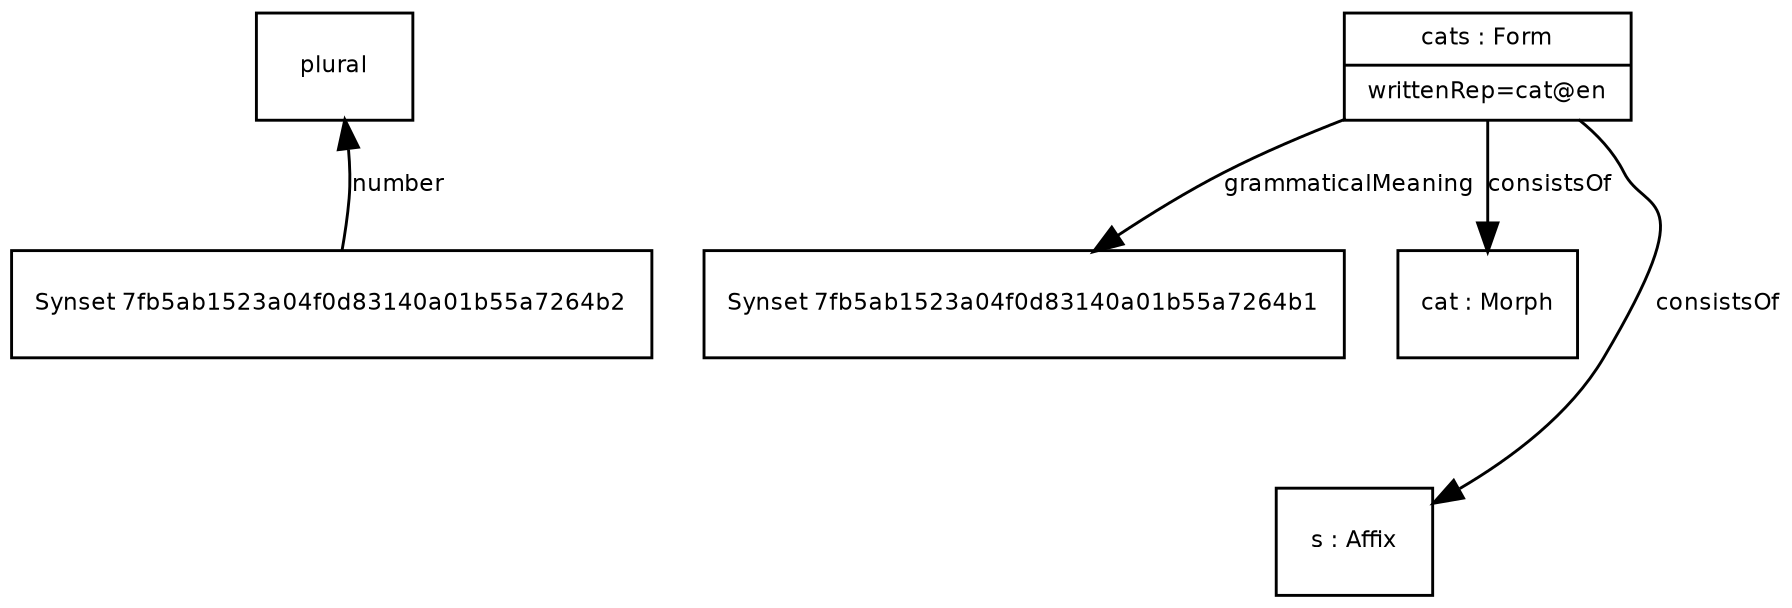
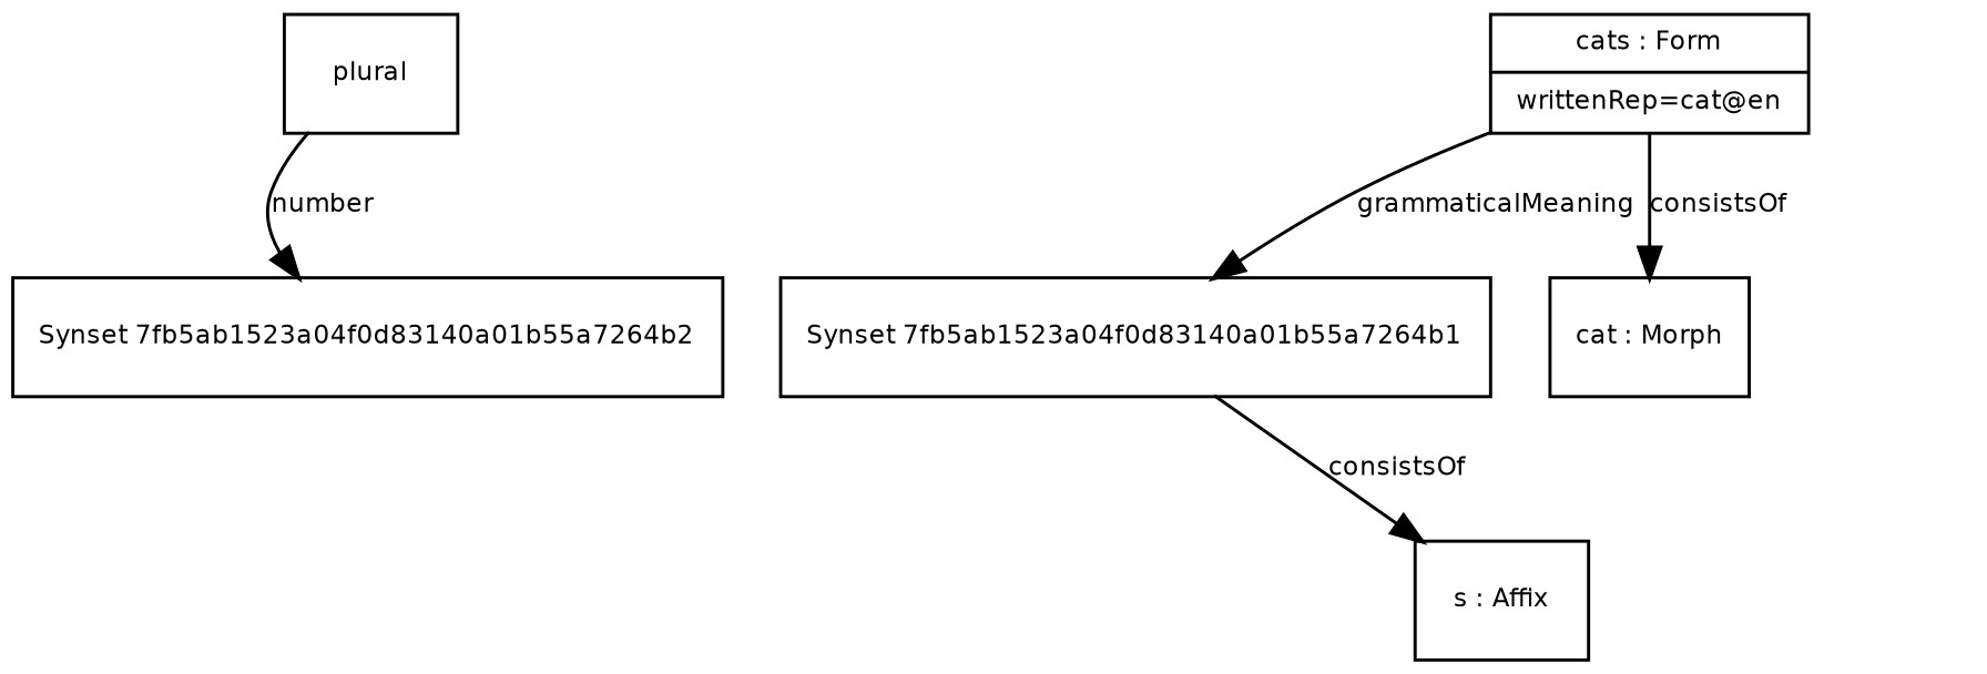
  digraph {
    fontname="Bitstream Vera Sans"
    fontsize=8
    node [fontname="Bitstream Vera Sans" fontsize=8 shape=record]
    edge [fontname="Bitstream Vera Sans" fontsize=8]
    n1 [label="{plural}"]
    n2 [label="{Synset 7fb5ab1523a04f0d83140a01b55a7264b1}"]
    n3 [label="{cats : Form|writtenRep=cat@en}"]
    n4 [label="{cat : Morph}"]
    n5 [label="{s : Affix}"]
    n6 [label="{Synset 7fb5ab1523a04f0d83140a01b55a7264b2}"]
    n3 -> n2 [label=grammaticalMeaning]
    n3 -> n4 [label=consistsOf]
-   n3 -> n5 [label=consistsOf]
-   n6 -> n1 [label=number]
+   n2 -> n5 [label=consistsOf]
+   n1 -> n6 [label=number]
  }
